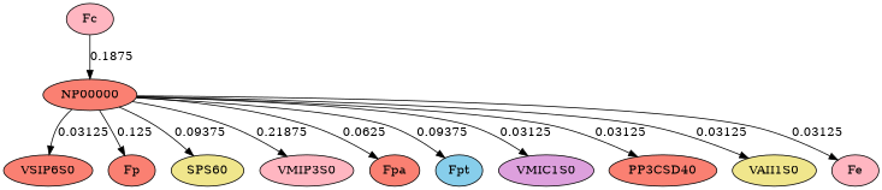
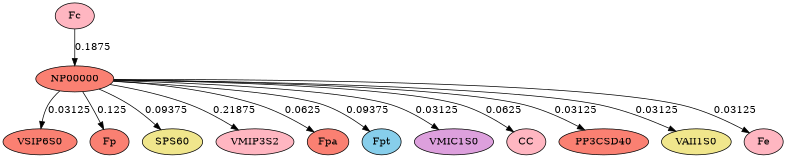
  digraph {
    node [fillcolor=salmon style=filled]
    edge [weight=0.03125]
    n1 [label=VSIP6S0]
    NP00000
    Fp
    n4 [fillcolor=khaki label=SPS60]
-   VMIP3S0 [fillcolor=lightpink]
+   VMIP3S0 [fillcolor=lightpink label=VMIP3S2]
    Fpa
    Fpt [fillcolor=skyblue]
    VMIC1S0 [fillcolor=plum]
+   CC [fillcolor=lightpink]
    n10 [label=PP3CSD40]
    VAII1S0 [fillcolor=khaki]
    Fe [fillcolor=lightpink]
    Fc [fillcolor=lightpink]
    NP00000 -> n1 [label=0.03125]
    NP00000 -> Fp [label=0.125 weight=0.125]
    NP00000 -> n4 [label=0.09375 weight=0.09375]
    NP00000 -> VMIP3S0 [label=0.21875 weight=0.21875]
    NP00000 -> Fpa [label=0.0625 weight=0.0625]
    NP00000 -> Fpt [label=0.09375 weight=0.09375]
    NP00000 -> VMIC1S0 [label=0.03125]
+   NP00000 -> CC [label=0.0625 weight=0.0625]
    NP00000 -> n10 [label=0.03125]
    NP00000 -> VAII1S0 [label=0.03125]
    NP00000 -> Fe [label=0.03125]
    Fc -> NP00000 [label=0.1875 weight=0.1875]
  }
